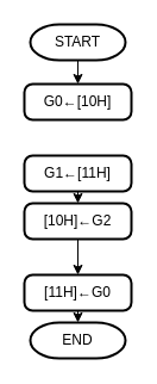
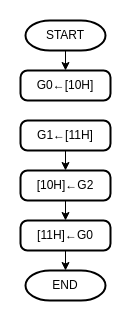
  <mxCell id="0" />
  <mxCell id="1" parent="0" />
  <mxCell id="2" style="edgeStyle=orthogonalEdgeStyle;rounded=0;orthogonalLoop=1;jettySize=auto;html=1;exitX=0.5;exitY=1;exitDx=0;exitDy=0;exitPerimeter=0;entryX=0.5;entryY=0;entryDx=0;entryDy=0;" parent="1" source="3" target="4" edge="1"><mxGeometry relative="1" as="geometry" /></mxCell>
  <mxCell id="3" value="START" style="strokeWidth=2;html=1;shape=mxgraph.flowchart.terminator;whiteSpace=wrap;" parent="1" vertex="1"><mxGeometry x="25" y="20" width="80" height="30" as="geometry" /></mxCell>
  <mxCell id="4" value="G0←[10H]" style="rounded=1;whiteSpace=wrap;html=1;absoluteArcSize=1;arcSize=14;strokeWidth=2;" parent="1" vertex="1"><mxGeometry x="20" y="70" width="90" height="30" as="geometry" /></mxCell>
  <mxCell id="5" style="edgeStyle=orthogonalEdgeStyle;rounded=0;orthogonalLoop=1;jettySize=auto;html=1;exitX=0.5;exitY=1;exitDx=0;exitDy=0;entryX=0.5;entryY=0;entryDx=0;entryDy=0;" parent="1" source="6" target="9" edge="1"><mxGeometry relative="1" as="geometry" /></mxCell>
- <mxCell id="6" value="G1←[11H]" style="rounded=1;whiteSpace=wrap;html=1;absoluteArcSize=1;arcSize=14;strokeWidth=2;" parent="1" vertex="1"><mxGeometry x="20" y="130" width="90" height="30" as="geometry" /></mxCell>
+ <mxCell id="6" value="G1←[11H]" style="rounded=1;whiteSpace=wrap;html=1;absoluteArcSize=1;arcSize=14;strokeWidth=2;" parent="1" vertex="1"><mxGeometry x="20" y="120" width="90" height="30" as="geometry" /></mxCell>
  <mxCell id="7" value="END" style="strokeWidth=2;html=1;shape=mxgraph.flowchart.terminator;whiteSpace=wrap;" parent="1" vertex="1"><mxGeometry x="25" y="270" width="80" height="30" as="geometry" /></mxCell>
  <mxCell id="8" style="edgeStyle=orthogonalEdgeStyle;rounded=0;orthogonalLoop=1;jettySize=auto;html=1;exitX=0.5;exitY=1;exitDx=0;exitDy=0;entryX=0.5;entryY=0;entryDx=0;entryDy=0;" parent="1" source="9" target="11" edge="1"><mxGeometry relative="1" as="geometry" /></mxCell>
  <mxCell id="9" value="[10H]←G2" style="rounded=1;whiteSpace=wrap;html=1;absoluteArcSize=1;arcSize=14;strokeWidth=2;" parent="1" vertex="1"><mxGeometry x="20" y="170" width="90" height="30" as="geometry" /></mxCell>
  <mxCell id="10" style="edgeStyle=orthogonalEdgeStyle;rounded=0;orthogonalLoop=1;jettySize=auto;html=1;exitX=0.5;exitY=1;exitDx=0;exitDy=0;entryX=0.5;entryY=0;entryDx=0;entryDy=0;entryPerimeter=0;" parent="1" source="11" target="7" edge="1"><mxGeometry relative="1" as="geometry" /></mxCell>
- <mxCell id="11" value="[11H]←G0" style="rounded=1;whiteSpace=wrap;html=1;absoluteArcSize=1;arcSize=14;strokeWidth=2;" parent="1" vertex="1"><mxGeometry x="20" y="230" width="90" height="30" as="geometry" /></mxCell>
+ <mxCell id="11" value="[11H]←G0" style="rounded=1;whiteSpace=wrap;html=1;absoluteArcSize=1;arcSize=14;strokeWidth=2;" parent="1" vertex="1"><mxGeometry x="20" y="220" width="90" height="30" as="geometry" /></mxCell>
